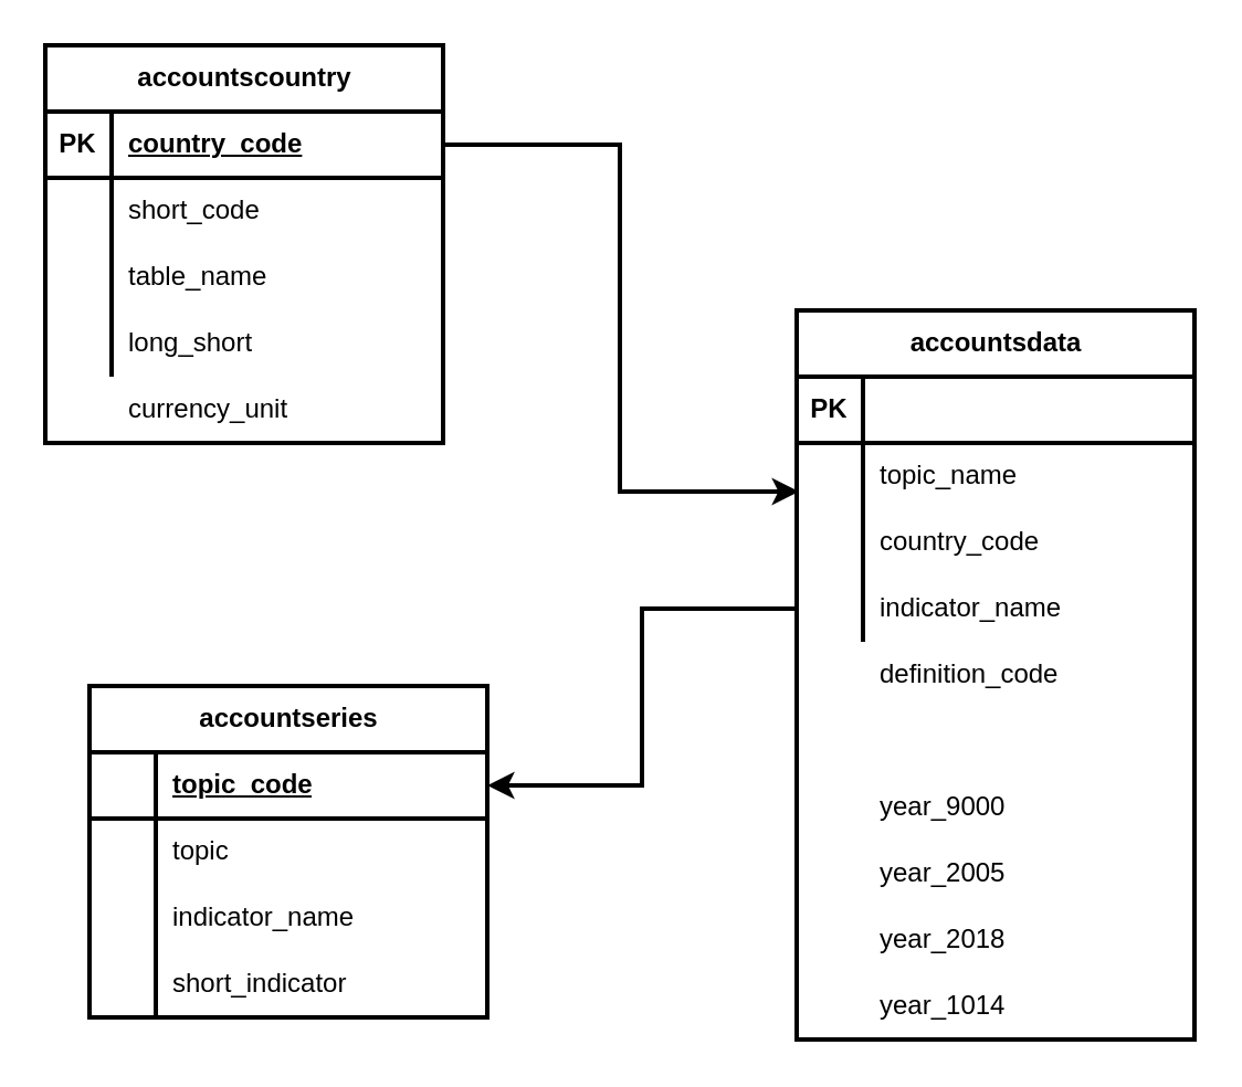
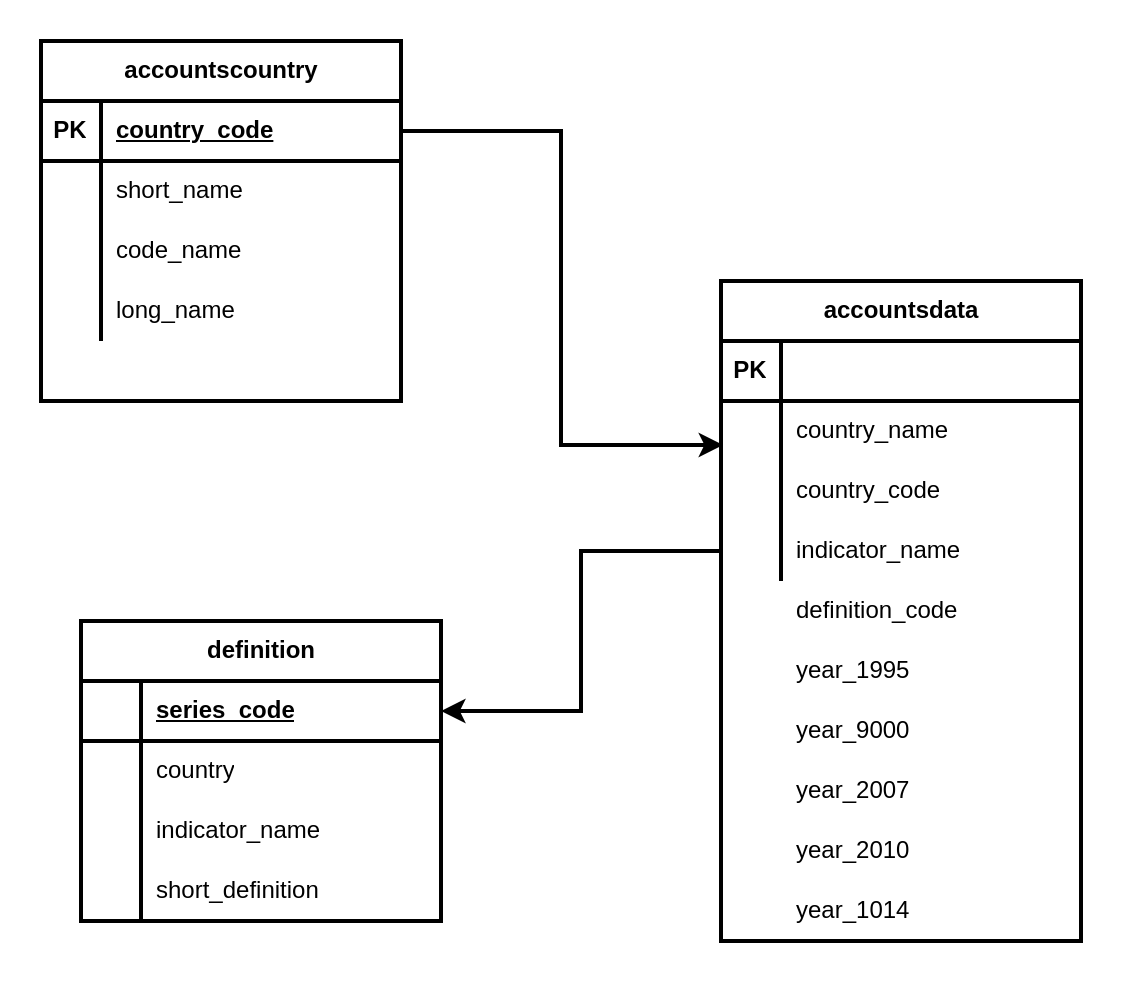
  <mxCell id="0" />
  <mxCell id="1" parent="0" />
- <mxCell id="2" value="accountseries" style="shape=table;startSize=30;container=1;collapsible=1;childLayout=tableLayout;fixedRows=1;rowLines=0;fontStyle=1;align=center;resizeLast=1;html=1;strokeWidth=2;" vertex="1" parent="1"><mxGeometry x="40" y="310" width="180" height="150" as="geometry" /></mxCell>
+ <mxCell id="2" value="definition" style="shape=table;startSize=30;container=1;collapsible=1;childLayout=tableLayout;fixedRows=1;rowLines=0;fontStyle=1;align=center;resizeLast=1;html=1;strokeWidth=2;" vertex="1" parent="1"><mxGeometry x="40" y="310" width="180" height="150" as="geometry" /></mxCell>
  <mxCell id="3" value="" style="shape=tableRow;horizontal=0;startSize=0;swimlaneHead=0;swimlaneBody=0;fillColor=none;collapsible=0;dropTarget=0;points=[[0,0.5],[1,0.5]];portConstraint=eastwest;top=0;left=0;right=0;bottom=1;strokeWidth=2;" vertex="1" parent="2"><mxGeometry y="30" width="180" height="30" as="geometry" /></mxCell>
  <mxCell id="4" value="" style="shape=partialRectangle;connectable=0;fillColor=none;top=0;left=0;bottom=0;right=0;fontStyle=1;overflow=hidden;whiteSpace=wrap;html=1;strokeWidth=2;" vertex="1" parent="3"><mxGeometry width="30" height="30" as="geometry"><mxRectangle width="30" height="30" as="alternateBounds" /></mxGeometry></mxCell>
- <mxCell id="5" value="topic_code" style="shape=partialRectangle;connectable=0;fillColor=none;top=0;left=0;bottom=0;right=0;align=left;spacingLeft=6;fontStyle=5;overflow=hidden;whiteSpace=wrap;html=1;strokeWidth=2;" vertex="1" parent="3"><mxGeometry x="30" width="150" height="30" as="geometry"><mxRectangle width="150" height="30" as="alternateBounds" /></mxGeometry></mxCell>
+ <mxCell id="5" value="series_code" style="shape=partialRectangle;connectable=0;fillColor=none;top=0;left=0;bottom=0;right=0;align=left;spacingLeft=6;fontStyle=5;overflow=hidden;whiteSpace=wrap;html=1;strokeWidth=2;" vertex="1" parent="3"><mxGeometry x="30" width="150" height="30" as="geometry"><mxRectangle width="150" height="30" as="alternateBounds" /></mxGeometry></mxCell>
  <mxCell id="6" value="" style="shape=tableRow;horizontal=0;startSize=0;swimlaneHead=0;swimlaneBody=0;fillColor=none;collapsible=0;dropTarget=0;points=[[0,0.5],[1,0.5]];portConstraint=eastwest;top=0;left=0;right=0;bottom=0;strokeWidth=2;" vertex="1" parent="2"><mxGeometry y="60" width="180" height="30" as="geometry" /></mxCell>
  <mxCell id="7" value="" style="shape=partialRectangle;connectable=0;fillColor=none;top=0;left=0;bottom=0;right=0;editable=1;overflow=hidden;whiteSpace=wrap;html=1;strokeWidth=2;" vertex="1" parent="6"><mxGeometry width="30" height="30" as="geometry"><mxRectangle width="30" height="30" as="alternateBounds" /></mxGeometry></mxCell>
- <mxCell id="8" value="topic" style="shape=partialRectangle;connectable=0;fillColor=none;top=0;left=0;bottom=0;right=0;align=left;spacingLeft=6;overflow=hidden;whiteSpace=wrap;html=1;strokeWidth=2;" vertex="1" parent="6"><mxGeometry x="30" width="150" height="30" as="geometry"><mxRectangle width="150" height="30" as="alternateBounds" /></mxGeometry></mxCell>
+ <mxCell id="8" value="country" style="shape=partialRectangle;connectable=0;fillColor=none;top=0;left=0;bottom=0;right=0;align=left;spacingLeft=6;overflow=hidden;whiteSpace=wrap;html=1;strokeWidth=2;" vertex="1" parent="6"><mxGeometry x="30" width="150" height="30" as="geometry"><mxRectangle width="150" height="30" as="alternateBounds" /></mxGeometry></mxCell>
  <mxCell id="9" value="" style="shape=tableRow;horizontal=0;startSize=0;swimlaneHead=0;swimlaneBody=0;fillColor=none;collapsible=0;dropTarget=0;points=[[0,0.5],[1,0.5]];portConstraint=eastwest;top=0;left=0;right=0;bottom=0;strokeWidth=2;" vertex="1" parent="2"><mxGeometry y="90" width="180" height="30" as="geometry" /></mxCell>
  <mxCell id="10" value="" style="shape=partialRectangle;connectable=0;fillColor=none;top=0;left=0;bottom=0;right=0;editable=1;overflow=hidden;whiteSpace=wrap;html=1;strokeWidth=2;" vertex="1" parent="9"><mxGeometry width="30" height="30" as="geometry"><mxRectangle width="30" height="30" as="alternateBounds" /></mxGeometry></mxCell>
  <mxCell id="11" value="indicator_name" style="shape=partialRectangle;connectable=0;fillColor=none;top=0;left=0;bottom=0;right=0;align=left;spacingLeft=6;overflow=hidden;whiteSpace=wrap;html=1;strokeWidth=2;" vertex="1" parent="9"><mxGeometry x="30" width="150" height="30" as="geometry"><mxRectangle width="150" height="30" as="alternateBounds" /></mxGeometry></mxCell>
  <mxCell id="12" value="" style="shape=tableRow;horizontal=0;startSize=0;swimlaneHead=0;swimlaneBody=0;fillColor=none;collapsible=0;dropTarget=0;points=[[0,0.5],[1,0.5]];portConstraint=eastwest;top=0;left=0;right=0;bottom=0;strokeWidth=2;" vertex="1" parent="2"><mxGeometry y="120" width="180" height="30" as="geometry" /></mxCell>
  <mxCell id="13" value="" style="shape=partialRectangle;connectable=0;fillColor=none;top=0;left=0;bottom=0;right=0;editable=1;overflow=hidden;whiteSpace=wrap;html=1;strokeWidth=2;" vertex="1" parent="12"><mxGeometry width="30" height="30" as="geometry"><mxRectangle width="30" height="30" as="alternateBounds" /></mxGeometry></mxCell>
- <mxCell id="14" value="short_indicator" style="shape=partialRectangle;connectable=0;fillColor=none;top=0;left=0;bottom=0;right=0;align=left;spacingLeft=6;overflow=hidden;whiteSpace=wrap;html=1;strokeWidth=2;" vertex="1" parent="12"><mxGeometry x="30" width="150" height="30" as="geometry"><mxRectangle width="150" height="30" as="alternateBounds" /></mxGeometry></mxCell>
+ <mxCell id="14" value="short_definition" style="shape=partialRectangle;connectable=0;fillColor=none;top=0;left=0;bottom=0;right=0;align=left;spacingLeft=6;overflow=hidden;whiteSpace=wrap;html=1;strokeWidth=2;" vertex="1" parent="12"><mxGeometry x="30" width="150" height="30" as="geometry"><mxRectangle width="150" height="30" as="alternateBounds" /></mxGeometry></mxCell>
  <mxCell id="15" value="accountscountry" style="shape=table;startSize=30;container=1;collapsible=1;childLayout=tableLayout;fixedRows=1;rowLines=0;fontStyle=1;align=center;resizeLast=1;html=1;strokeWidth=2;" vertex="1" parent="1"><mxGeometry x="20" y="20" width="180" height="180" as="geometry" /></mxCell>
  <mxCell id="16" value="" style="shape=tableRow;horizontal=0;startSize=0;swimlaneHead=0;swimlaneBody=0;fillColor=none;collapsible=0;dropTarget=0;points=[[0,0.5],[1,0.5]];portConstraint=eastwest;top=0;left=0;right=0;bottom=1;strokeWidth=2;" vertex="1" parent="15"><mxGeometry y="30" width="180" height="30" as="geometry" /></mxCell>
  <mxCell id="17" value="PK" style="shape=partialRectangle;connectable=0;fillColor=none;top=0;left=0;bottom=0;right=0;fontStyle=1;overflow=hidden;whiteSpace=wrap;html=1;strokeWidth=2;" vertex="1" parent="16"><mxGeometry width="30" height="30" as="geometry"><mxRectangle width="30" height="30" as="alternateBounds" /></mxGeometry></mxCell>
  <mxCell id="18" value="country_code" style="shape=partialRectangle;connectable=0;fillColor=none;top=0;left=0;bottom=0;right=0;align=left;spacingLeft=6;fontStyle=5;overflow=hidden;whiteSpace=wrap;html=1;strokeWidth=2;" vertex="1" parent="16"><mxGeometry x="30" width="150" height="30" as="geometry"><mxRectangle width="150" height="30" as="alternateBounds" /></mxGeometry></mxCell>
  <mxCell id="19" value="" style="shape=tableRow;horizontal=0;startSize=0;swimlaneHead=0;swimlaneBody=0;fillColor=none;collapsible=0;dropTarget=0;points=[[0,0.5],[1,0.5]];portConstraint=eastwest;top=0;left=0;right=0;bottom=0;strokeWidth=2;" vertex="1" parent="15"><mxGeometry y="60" width="180" height="30" as="geometry" /></mxCell>
  <mxCell id="20" value="" style="shape=partialRectangle;connectable=0;fillColor=none;top=0;left=0;bottom=0;right=0;editable=1;overflow=hidden;whiteSpace=wrap;html=1;strokeWidth=2;" vertex="1" parent="19"><mxGeometry width="30" height="30" as="geometry"><mxRectangle width="30" height="30" as="alternateBounds" /></mxGeometry></mxCell>
- <mxCell id="21" value="short_code" style="shape=partialRectangle;connectable=0;fillColor=none;top=0;left=0;bottom=0;right=0;align=left;spacingLeft=6;overflow=hidden;whiteSpace=wrap;html=1;strokeWidth=2;" vertex="1" parent="19"><mxGeometry x="30" width="150" height="30" as="geometry"><mxRectangle width="150" height="30" as="alternateBounds" /></mxGeometry></mxCell>
+ <mxCell id="21" value="short_name" style="shape=partialRectangle;connectable=0;fillColor=none;top=0;left=0;bottom=0;right=0;align=left;spacingLeft=6;overflow=hidden;whiteSpace=wrap;html=1;strokeWidth=2;" vertex="1" parent="19"><mxGeometry x="30" width="150" height="30" as="geometry"><mxRectangle width="150" height="30" as="alternateBounds" /></mxGeometry></mxCell>
  <mxCell id="22" value="" style="shape=tableRow;horizontal=0;startSize=0;swimlaneHead=0;swimlaneBody=0;fillColor=none;collapsible=0;dropTarget=0;points=[[0,0.5],[1,0.5]];portConstraint=eastwest;top=0;left=0;right=0;bottom=0;strokeWidth=2;" vertex="1" parent="15"><mxGeometry y="90" width="180" height="30" as="geometry" /></mxCell>
  <mxCell id="23" value="" style="shape=partialRectangle;connectable=0;fillColor=none;top=0;left=0;bottom=0;right=0;editable=1;overflow=hidden;whiteSpace=wrap;html=1;strokeWidth=2;" vertex="1" parent="22"><mxGeometry width="30" height="30" as="geometry"><mxRectangle width="30" height="30" as="alternateBounds" /></mxGeometry></mxCell>
- <mxCell id="24" value="table_name" style="shape=partialRectangle;connectable=0;fillColor=none;top=0;left=0;bottom=0;right=0;align=left;spacingLeft=6;overflow=hidden;whiteSpace=wrap;html=1;strokeWidth=2;" vertex="1" parent="22"><mxGeometry x="30" width="150" height="30" as="geometry"><mxRectangle width="150" height="30" as="alternateBounds" /></mxGeometry></mxCell>
+ <mxCell id="24" value="code_name" style="shape=partialRectangle;connectable=0;fillColor=none;top=0;left=0;bottom=0;right=0;align=left;spacingLeft=6;overflow=hidden;whiteSpace=wrap;html=1;strokeWidth=2;" vertex="1" parent="22"><mxGeometry x="30" width="150" height="30" as="geometry"><mxRectangle width="150" height="30" as="alternateBounds" /></mxGeometry></mxCell>
  <mxCell id="25" value="" style="shape=tableRow;horizontal=0;startSize=0;swimlaneHead=0;swimlaneBody=0;fillColor=none;collapsible=0;dropTarget=0;points=[[0,0.5],[1,0.5]];portConstraint=eastwest;top=0;left=0;right=0;bottom=0;strokeWidth=2;" vertex="1" parent="15"><mxGeometry y="120" width="180" height="30" as="geometry" /></mxCell>
  <mxCell id="26" value="" style="shape=partialRectangle;connectable=0;fillColor=none;top=0;left=0;bottom=0;right=0;editable=1;overflow=hidden;whiteSpace=wrap;html=1;strokeWidth=2;" vertex="1" parent="25"><mxGeometry width="30" height="30" as="geometry"><mxRectangle width="30" height="30" as="alternateBounds" /></mxGeometry></mxCell>
- <mxCell id="27" value="long_short" style="shape=partialRectangle;connectable=0;fillColor=none;top=0;left=0;bottom=0;right=0;align=left;spacingLeft=6;overflow=hidden;whiteSpace=wrap;html=1;strokeWidth=2;" vertex="1" parent="25"><mxGeometry x="30" width="150" height="30" as="geometry"><mxRectangle width="150" height="30" as="alternateBounds" /></mxGeometry></mxCell>
+ <mxCell id="27" value="long_name" style="shape=partialRectangle;connectable=0;fillColor=none;top=0;left=0;bottom=0;right=0;align=left;spacingLeft=6;overflow=hidden;whiteSpace=wrap;html=1;strokeWidth=2;" vertex="1" parent="25"><mxGeometry x="30" width="150" height="30" as="geometry"><mxRectangle width="150" height="30" as="alternateBounds" /></mxGeometry></mxCell>
  <mxCell id="28" value="accountsdata" style="shape=table;startSize=30;container=1;collapsible=1;childLayout=tableLayout;fixedRows=1;rowLines=0;fontStyle=1;align=center;resizeLast=1;html=1;strokeWidth=2;" vertex="1" parent="1"><mxGeometry x="360" y="140" width="180" height="330" as="geometry" /></mxCell>
  <mxCell id="29" value="" style="shape=tableRow;horizontal=0;startSize=0;swimlaneHead=0;swimlaneBody=0;fillColor=none;collapsible=0;dropTarget=0;points=[[0,0.5],[1,0.5]];portConstraint=eastwest;top=0;left=0;right=0;bottom=1;strokeWidth=2;" vertex="1" parent="28"><mxGeometry y="30" width="180" height="30" as="geometry" /></mxCell>
  <mxCell id="30" value="PK" style="shape=partialRectangle;connectable=0;fillColor=none;top=0;left=0;bottom=0;right=0;fontStyle=1;overflow=hidden;whiteSpace=wrap;html=1;strokeWidth=2;" vertex="1" parent="29"><mxGeometry width="30" height="30" as="geometry"><mxRectangle width="30" height="30" as="alternateBounds" /></mxGeometry></mxCell>
  <mxCell id="31" value="" style="shape=partialRectangle;connectable=0;fillColor=none;top=0;left=0;bottom=0;right=0;align=left;spacingLeft=6;fontStyle=5;overflow=hidden;whiteSpace=wrap;html=1;strokeWidth=2;" vertex="1" parent="29"><mxGeometry x="30" width="150" height="30" as="geometry"><mxRectangle width="150" height="30" as="alternateBounds" /></mxGeometry></mxCell>
  <mxCell id="32" value="" style="shape=tableRow;horizontal=0;startSize=0;swimlaneHead=0;swimlaneBody=0;fillColor=none;collapsible=0;dropTarget=0;points=[[0,0.5],[1,0.5]];portConstraint=eastwest;top=0;left=0;right=0;bottom=0;strokeWidth=2;" vertex="1" parent="28"><mxGeometry y="60" width="180" height="30" as="geometry" /></mxCell>
  <mxCell id="33" value="" style="shape=partialRectangle;connectable=0;fillColor=none;top=0;left=0;bottom=0;right=0;editable=1;overflow=hidden;whiteSpace=wrap;html=1;strokeWidth=2;" vertex="1" parent="32"><mxGeometry width="30" height="30" as="geometry"><mxRectangle width="30" height="30" as="alternateBounds" /></mxGeometry></mxCell>
- <mxCell id="34" value="topic_name" style="shape=partialRectangle;connectable=0;fillColor=none;top=0;left=0;bottom=0;right=0;align=left;spacingLeft=6;overflow=hidden;whiteSpace=wrap;html=1;strokeWidth=2;" vertex="1" parent="32"><mxGeometry x="30" width="150" height="30" as="geometry"><mxRectangle width="150" height="30" as="alternateBounds" /></mxGeometry></mxCell>
+ <mxCell id="34" value="country_name" style="shape=partialRectangle;connectable=0;fillColor=none;top=0;left=0;bottom=0;right=0;align=left;spacingLeft=6;overflow=hidden;whiteSpace=wrap;html=1;strokeWidth=2;" vertex="1" parent="32"><mxGeometry x="30" width="150" height="30" as="geometry"><mxRectangle width="150" height="30" as="alternateBounds" /></mxGeometry></mxCell>
  <mxCell id="35" value="" style="shape=tableRow;horizontal=0;startSize=0;swimlaneHead=0;swimlaneBody=0;fillColor=none;collapsible=0;dropTarget=0;points=[[0,0.5],[1,0.5]];portConstraint=eastwest;top=0;left=0;right=0;bottom=0;strokeWidth=2;" vertex="1" parent="28"><mxGeometry y="90" width="180" height="30" as="geometry" /></mxCell>
  <mxCell id="36" value="" style="shape=partialRectangle;connectable=0;fillColor=none;top=0;left=0;bottom=0;right=0;editable=1;overflow=hidden;whiteSpace=wrap;html=1;strokeWidth=2;" vertex="1" parent="35"><mxGeometry width="30" height="30" as="geometry"><mxRectangle width="30" height="30" as="alternateBounds" /></mxGeometry></mxCell>
  <mxCell id="37" value="country_code" style="shape=partialRectangle;connectable=0;fillColor=none;top=0;left=0;bottom=0;right=0;align=left;spacingLeft=6;overflow=hidden;whiteSpace=wrap;html=1;strokeWidth=2;" vertex="1" parent="35"><mxGeometry x="30" width="150" height="30" as="geometry"><mxRectangle width="150" height="30" as="alternateBounds" /></mxGeometry></mxCell>
  <mxCell id="38" value="" style="shape=tableRow;horizontal=0;startSize=0;swimlaneHead=0;swimlaneBody=0;fillColor=none;collapsible=0;dropTarget=0;points=[[0,0.5],[1,0.5]];portConstraint=eastwest;top=0;left=0;right=0;bottom=0;strokeWidth=2;" vertex="1" parent="28"><mxGeometry y="120" width="180" height="30" as="geometry" /></mxCell>
  <mxCell id="39" value="" style="shape=partialRectangle;connectable=0;fillColor=none;top=0;left=0;bottom=0;right=0;editable=1;overflow=hidden;whiteSpace=wrap;html=1;strokeWidth=2;" vertex="1" parent="38"><mxGeometry width="30" height="30" as="geometry"><mxRectangle width="30" height="30" as="alternateBounds" /></mxGeometry></mxCell>
  <mxCell id="40" value="indicator_name" style="shape=partialRectangle;connectable=0;fillColor=none;top=0;left=0;bottom=0;right=0;align=left;spacingLeft=6;overflow=hidden;whiteSpace=wrap;html=1;strokeWidth=2;" vertex="1" parent="38"><mxGeometry x="30" width="150" height="30" as="geometry"><mxRectangle width="150" height="30" as="alternateBounds" /></mxGeometry></mxCell>
- <mxCell id="41" value="currency_unit" style="shape=partialRectangle;connectable=0;fillColor=none;top=0;left=0;bottom=0;right=0;align=left;spacingLeft=6;overflow=hidden;whiteSpace=wrap;html=1;strokeWidth=2;" vertex="1" parent="1"><mxGeometry x="50" y="170" width="150" height="30" as="geometry"><mxRectangle width="150" height="30" as="alternateBounds" /></mxGeometry></mxCell>
  <mxCell id="42" value="" style="shape=tableRow;horizontal=0;startSize=0;swimlaneHead=0;swimlaneBody=0;fillColor=none;collapsible=0;dropTarget=0;points=[[0,0.5],[1,0.5]];portConstraint=eastwest;top=0;left=0;right=0;bottom=0;strokeWidth=2;" vertex="1" parent="1"><mxGeometry x="360" y="290" width="180" height="30" as="geometry" /></mxCell>
  <mxCell id="43" value="" style="shape=partialRectangle;connectable=0;fillColor=none;top=0;left=0;bottom=0;right=0;editable=1;overflow=hidden;whiteSpace=wrap;html=1;strokeWidth=2;" vertex="1" parent="42"><mxGeometry width="30" height="30" as="geometry"><mxRectangle width="30" height="30" as="alternateBounds" /></mxGeometry></mxCell>
  <mxCell id="44" value="" style="shape=tableRow;horizontal=0;startSize=0;swimlaneHead=0;swimlaneBody=0;fillColor=none;collapsible=0;dropTarget=0;points=[[0,0.5],[1,0.5]];portConstraint=eastwest;top=0;left=0;right=0;bottom=0;strokeWidth=2;" vertex="1" parent="1"><mxGeometry x="360" y="350" width="180" height="30" as="geometry" /></mxCell>
  <mxCell id="45" value="" style="shape=partialRectangle;connectable=0;fillColor=none;top=0;left=0;bottom=0;right=0;editable=1;overflow=hidden;whiteSpace=wrap;html=1;strokeWidth=2;" vertex="1" parent="44"><mxGeometry width="30" height="30" as="geometry"><mxRectangle width="30" height="30" as="alternateBounds" /></mxGeometry></mxCell>
  <mxCell id="46" value="year_9000" style="shape=partialRectangle;connectable=0;fillColor=none;top=0;left=0;bottom=0;right=0;align=left;spacingLeft=6;overflow=hidden;whiteSpace=wrap;html=1;strokeWidth=2;" vertex="1" parent="44"><mxGeometry x="30" width="150" height="30" as="geometry"><mxRectangle width="150" height="30" as="alternateBounds" /></mxGeometry></mxCell>
  <mxCell id="47" value="" style="shape=tableRow;horizontal=0;startSize=0;swimlaneHead=0;swimlaneBody=0;fillColor=none;collapsible=0;dropTarget=0;points=[[0,0.5],[1,0.5]];portConstraint=eastwest;top=0;left=0;right=0;bottom=0;strokeWidth=2;" vertex="1" parent="1"><mxGeometry x="360" y="380" width="180" height="30" as="geometry" /></mxCell>
  <mxCell id="48" value="" style="shape=partialRectangle;connectable=0;fillColor=none;top=0;left=0;bottom=0;right=0;editable=1;overflow=hidden;whiteSpace=wrap;html=1;strokeWidth=2;" vertex="1" parent="47"><mxGeometry width="30" height="30" as="geometry"><mxRectangle width="30" height="30" as="alternateBounds" /></mxGeometry></mxCell>
- <mxCell id="49" value="year_2005" style="shape=partialRectangle;connectable=0;fillColor=none;top=0;left=0;bottom=0;right=0;align=left;spacingLeft=6;overflow=hidden;whiteSpace=wrap;html=1;strokeWidth=2;" vertex="1" parent="47"><mxGeometry x="30" width="150" height="30" as="geometry"><mxRectangle width="150" height="30" as="alternateBounds" /></mxGeometry></mxCell>
+ <mxCell id="49" value="year_2007" style="shape=partialRectangle;connectable=0;fillColor=none;top=0;left=0;bottom=0;right=0;align=left;spacingLeft=6;overflow=hidden;whiteSpace=wrap;html=1;strokeWidth=2;" vertex="1" parent="47"><mxGeometry x="30" width="150" height="30" as="geometry"><mxRectangle width="150" height="30" as="alternateBounds" /></mxGeometry></mxCell>
  <mxCell id="50" value="" style="shape=tableRow;horizontal=0;startSize=0;swimlaneHead=0;swimlaneBody=0;fillColor=none;collapsible=0;dropTarget=0;points=[[0,0.5],[1,0.5]];portConstraint=eastwest;top=0;left=0;right=0;bottom=0;strokeWidth=2;" vertex="1" parent="1"><mxGeometry x="360" y="410" width="180" height="30" as="geometry" /></mxCell>
  <mxCell id="51" value="" style="shape=partialRectangle;connectable=0;fillColor=none;top=0;left=0;bottom=0;right=0;editable=1;overflow=hidden;whiteSpace=wrap;html=1;strokeWidth=2;" vertex="1" parent="50"><mxGeometry width="30" height="30" as="geometry"><mxRectangle width="30" height="30" as="alternateBounds" /></mxGeometry></mxCell>
- <mxCell id="52" value="year_2018" style="shape=partialRectangle;connectable=0;fillColor=none;top=0;left=0;bottom=0;right=0;align=left;spacingLeft=6;overflow=hidden;whiteSpace=wrap;html=1;strokeWidth=2;" vertex="1" parent="50"><mxGeometry x="30" width="150" height="30" as="geometry"><mxRectangle width="150" height="30" as="alternateBounds" /></mxGeometry></mxCell>
+ <mxCell id="52" value="year_2010" style="shape=partialRectangle;connectable=0;fillColor=none;top=0;left=0;bottom=0;right=0;align=left;spacingLeft=6;overflow=hidden;whiteSpace=wrap;html=1;strokeWidth=2;" vertex="1" parent="50"><mxGeometry x="30" width="150" height="30" as="geometry"><mxRectangle width="150" height="30" as="alternateBounds" /></mxGeometry></mxCell>
  <mxCell id="53" value="" style="shape=tableRow;horizontal=0;startSize=0;swimlaneHead=0;swimlaneBody=0;fillColor=none;collapsible=0;dropTarget=0;points=[[0,0.5],[1,0.5]];portConstraint=eastwest;top=0;left=0;right=0;bottom=0;strokeWidth=2;" vertex="1" parent="1"><mxGeometry x="360" y="440" width="180" height="30" as="geometry" /></mxCell>
  <mxCell id="54" value="" style="shape=partialRectangle;connectable=0;fillColor=none;top=0;left=0;bottom=0;right=0;editable=1;overflow=hidden;whiteSpace=wrap;html=1;strokeWidth=2;" vertex="1" parent="53"><mxGeometry width="30" height="30" as="geometry"><mxRectangle width="30" height="30" as="alternateBounds" /></mxGeometry></mxCell>
  <mxCell id="55" value="year_1014" style="shape=partialRectangle;connectable=0;fillColor=none;top=0;left=0;bottom=0;right=0;align=left;spacingLeft=6;overflow=hidden;whiteSpace=wrap;html=1;strokeWidth=2;" vertex="1" parent="53"><mxGeometry x="30" width="150" height="30" as="geometry"><mxRectangle width="150" height="30" as="alternateBounds" /></mxGeometry></mxCell>
  <mxCell id="56" style="edgeStyle=orthogonalEdgeStyle;rounded=0;orthogonalLoop=1;jettySize=auto;html=1;exitX=1;exitY=0.5;exitDx=0;exitDy=0;entryX=0.006;entryY=0.733;entryDx=0;entryDy=0;entryPerimeter=0;strokeWidth=2;" edge="1" parent="1" source="16" target="32"><mxGeometry relative="1" as="geometry" /></mxCell>
  <mxCell id="57" style="edgeStyle=orthogonalEdgeStyle;rounded=0;orthogonalLoop=1;jettySize=auto;html=1;exitX=0;exitY=0.5;exitDx=0;exitDy=0;entryX=1;entryY=0.5;entryDx=0;entryDy=0;strokeWidth=2;" edge="1" parent="1" source="38" target="3"><mxGeometry relative="1" as="geometry" /></mxCell>
+ <mxCell id="58" value="year_1995" style="shape=partialRectangle;connectable=0;fillColor=none;top=0;left=0;bottom=0;right=0;align=left;spacingLeft=6;overflow=hidden;whiteSpace=wrap;html=1;strokeWidth=2;" vertex="1" parent="1"><mxGeometry x="390" y="320" width="150" height="30" as="geometry"><mxRectangle width="150" height="30" as="alternateBounds" /></mxGeometry></mxCell>
  <mxCell id="59" value="definition_code" style="shape=partialRectangle;connectable=0;fillColor=none;top=0;left=0;bottom=0;right=0;align=left;spacingLeft=6;overflow=hidden;whiteSpace=wrap;html=1;strokeWidth=2;" vertex="1" parent="1"><mxGeometry x="390" y="290" width="150" height="30" as="geometry"><mxRectangle width="150" height="30" as="alternateBounds" /></mxGeometry></mxCell>
